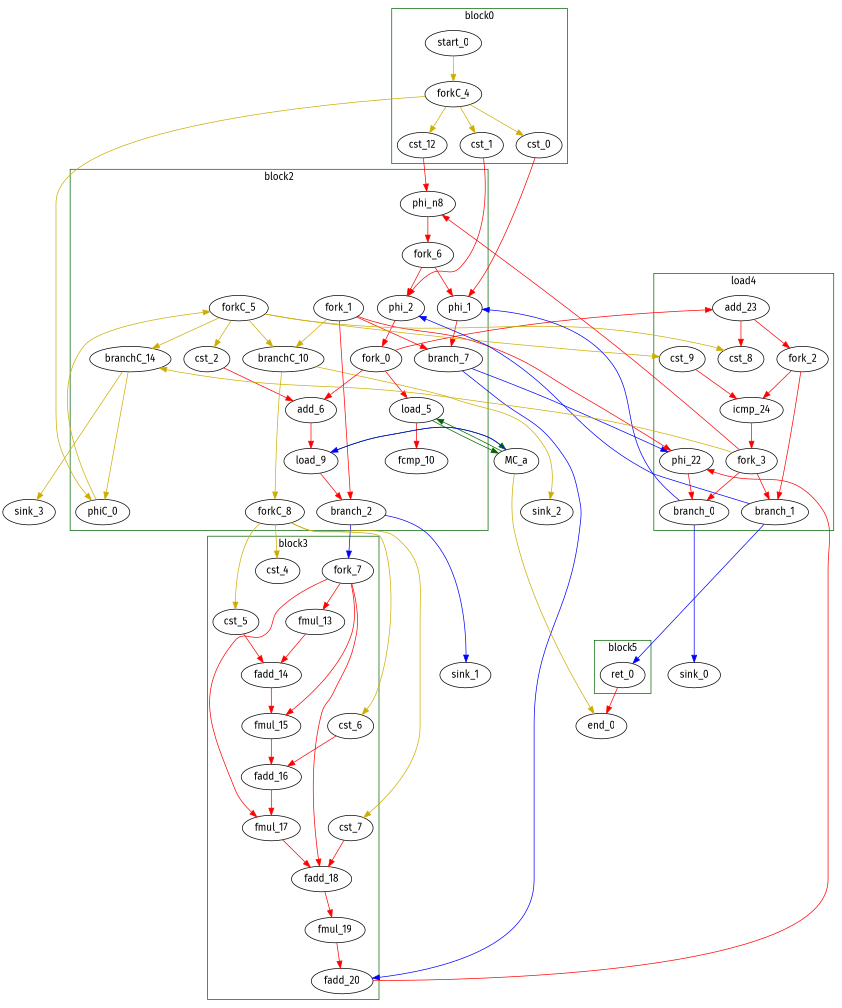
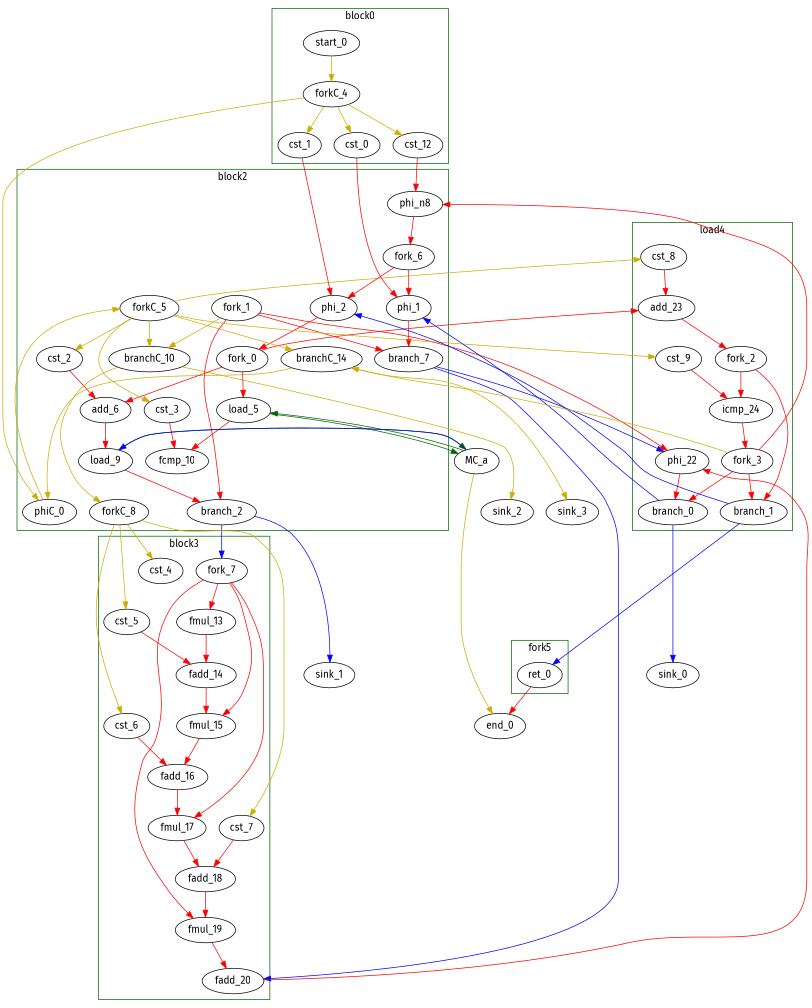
  digraph {
    fontname="Fira Sans"
    splines=spline
    node [bbID=2 fontname="Fira Sans" in="in1:0" out="out1:32" tagged=false tagger_id=-1 taggers_num=0 type=Operator]
    edge [color=red fontname="Fira Sans" from=out1 to=in1]
    phi_1 [delay=0.366 in="in1?:1 in2:32 in3:32 " type=Mux]
    phi_2 [delay=0.366 in="in1?:1 in2:32 in3:32 " type=Mux]
    load_5 [II=1 delay=0.000 in="in1:32 in2:32" latency=2 offset=0 op=mc_load_op out="out1:32 out2:32 " portId=0]
    cst_2 [type=Constant value="0x00000001"]
    add_6 [II=1 delay=1.693 in="in1:32 in2:32 " latency=0 op=add_op out="out1:32 "]
    load_9 [II=1 delay=0.000 in="in1:32 in2:32" latency=2 offset=0 op=mc_load_op out="out1:32 out2:32 " portId=1]
+   cst_3 [type=Constant value="0x00000000"]
    fcmp_10 [II=1 delay=0.966 in="in1:32 in2:32 " latency=2 op=fcmp_ult_op out="out1:1 "]
    phiC_0 [delay=0.166 in="in1?:1 in2:0 in3:0 " out="out1:0" type=Mux]
    phi_n8 [delay=0.366 in="in1:1 in2:1 " out="out1:1" type=Merge]
    branch_2 [in="in1:32 in2?:1" out="out1+:32 out2-:32" type=Branch]
    branch_7 [in="in1:32 in2?:1" out="out1+:32 out2-:32" type=Branch]
    branchC_10 [in="in1:0 in2?:1" out="out1+:0 out2-:0" type=Branch]
    branchC_14 [in="in1:0 in2?:1" out="out1+:0 out2-:0" type=Branch]
    fork_0 [in="in1:32" out="out1:32 out2:32 out3:32 " type=Fork]
    fork_1 [in="in1:1" out="out1:1 out2:1 out3:1 out4:1 " type=Fork]
    forkC_5 [out="out1:0 out2:0 out3:0 out4:0 out5:0 out6:0 " type=Fork]
    fork_6 [in="in1:1" out="out1:1 out2:1 out3:1 " type=Fork]
    forkC_8 [out="out1:0 out2:0 out3:0 out4:0 " taggers_num=1 type=Fork]
    cst_0 [bbID=1 type=Constant value="0x00000000"]
    cst_1 [bbID=1 type=Constant value="0x00000000"]
    start_0 [bbID=1 control=true out="out1:0" type=Entry]
    n23 [bbID=1 label=cst_12 out="out1:1" type=Constant value="0x00000000"]
    forkC_4 [bbID=1 out="out1:0 out2:0 out3:0 out4:0 " type=Fork]
    cst_4 [bbID=3 type=Constant value="0x3F23D70A"]
    fmul_13 [II=1 bbID=3 delay=0.966 in="in1:32 in2:32 " latency=6 op=fmul_op out="out1:32 "]
    cst_5 [bbID=3 type=Constant value="0x3F333333"]
    fadd_14 [II=1 bbID=3 delay=0.966 in="in1:32 in2:32 " latency=10 op=fadd_op out="out1:32 "]
    fmul_15 [II=1 bbID=3 delay=0.966 in="in1:32 in2:32 " latency=6 op=fmul_op out="out1:32 "]
    cst_6 [bbID=3 type=Constant value="0x3E570A3D"]
    fadd_16 [II=1 bbID=3 delay=0.966 in="in1:32 in2:32 " latency=10 op=fadd_op out="out1:32 "]
    fmul_17 [II=1 bbID=3 delay=0.966 in="in1:32 in2:32 " latency=6 op=fmul_op out="out1:32 "]
    cst_7 [bbID=3 type=Constant value="0x3EA8F5C3"]
    fadd_18 [II=1 bbID=3 delay=0.966 in="in1:32 in2:32 " latency=10 op=fadd_op out="out1:32 "]
    fmul_19 [II=1 bbID=3 delay=0.966 in="in1:32 in2:32 " latency=6 op=fmul_op out="out1:32 "]
    fadd_20 [II=1 bbID=3 delay=0.966 in="in1:32 in2:32 " latency=10 op=fadd_op out="out1:32 "]
    fork_7 [bbID=3 in="in1:32" out="out1:32 out2:32 out3:32 out4:32 out5:32 " type=Fork]
    phi_22 [bbID=4 delay=0.366 in="in1?:1 in2:32 in3:32 " type=Mux]
    cst_8 [bbID=4 type=Constant value="0x00000001"]
    add_23 [II=1 bbID=4 delay=1.693 in="in1:32 in2:32 " latency=0 op=add_op out="out1:32 "]
    cst_9 [bbID=4 type=Constant value="0x000003E7"]
    icmp_24 [II=1 bbID=4 delay=1.530 in="in1:32 in2:32 " latency=0 op=icmp_ult_op out="out1:1 "]
    branch_0 [bbID=4 in="in1:32 in2?:1" out="out1+:32 out2-:32" type=Branch]
    branch_1 [bbID=4 in="in1:32 in2?:1" out="out1+:32 out2-:32" type=Branch]
    fork_2 [bbID=4 in="in1:32" out="out1:32 out2:32 " type=Fork]
    fork_3 [bbID=4 in="in1:1" out="out1:1 out2:1 out3:1 out4:1 " type=Fork]
    ret_0 [II=1 bbID=5 delay=0.000 in="in1:32 " latency=0 op=ret_op out="out1:32 "]
    MC_a [bbID=0 bbcount=0 in="in1:32*l0a in2:32*l1a " ldcount=2 memory=a out="out1:32*l0d out2:32*l1d out3:0*e " stcount=0 type=MC tagged="" tagger_id="" taggers_num=""]
    sink_1 [bbID=0 in="in1:32" type=Sink out="" tagged="" tagger_id="" taggers_num=""]
    sink_2 [bbID=0 type=Sink out="" tagged="" tagger_id="" taggers_num=""]
    sink_3 [bbID=0 type=Sink out="" tagged="" tagger_id="" taggers_num=""]
    sink_0 [bbID=0 in="in1:32" type=Sink out="" tagged="" tagger_id="" taggers_num=""]
    end_0 [bbID=0 in="in1:0*e  in2:32 " type=Exit tagged="" tagger_id="" taggers_num=""]
    subgraph cluster_1 {
      color=darkgreen
      label=block2
      phi_1
      phi_2
      load_5
      cst_2
      add_6
      load_9
+     cst_3
      fcmp_10
      phiC_0
      phi_n8
      branch_2
      branch_7
      branchC_10
      branchC_14
      fork_0
      fork_1
      forkC_5
      fork_6
      forkC_8
    }
    subgraph cluster_2 {
      color=darkgreen
      label=block0
      cst_0
      cst_1
      start_0
      n23
      forkC_4
    }
    subgraph cluster_3 {
      color=darkgreen
      label=block3
      cst_4
      fmul_13
      cst_5
      fadd_14
      fmul_15
      cst_6
      fadd_16
      fmul_17
      cst_7
      fadd_18
      fmul_19
      fadd_20
      fork_7
    }
    subgraph cluster_4 {
      color=darkgreen
      label=load4
      phi_22
      cst_8
      add_23
      cst_9
      icmp_24
      branch_0
      branch_1
      fork_2
      fork_3
    }
    subgraph cluster_5 {
      color=darkgreen
-     label=block5
+     label=fork5
      ret_0
    }
    phi_1 -> branch_7
    phi_2 -> fork_0
    load_5 -> fcmp_10
    load_5 -> MC_a [color=darkgreen from=out2 mem_address=true]
    cst_2 -> add_6 [to=in2]
    add_6 -> load_9 [to=in2]
    load_9 -> branch_2
    load_9 -> MC_a [color=darkgreen from=out2 mem_address=true to=in2]
+   cst_3 -> fcmp_10 [to=in2]
    phiC_0 -> forkC_5 [color=gold3]
    phi_n8 -> fork_6
    branch_2 -> fork_7 [color=blue from=out2 minlen=3]
    branch_2 -> sink_1 [color=blue minlen=3]
    branch_7 -> fadd_20 [color=blue from=out2 minlen=3]
    branch_7 -> phi_22 [color=blue minlen=3 to=in3]
    branchC_10 -> forkC_8 [color=gold3 from=out2 minlen=3]
    branchC_10 -> sink_2 [color=gold3 minlen=3]
    branchC_14 -> phiC_0 [color=gold3 minlen=3 to=in3]
    branchC_14 -> sink_3 [color=gold3 from=out2 minlen=3]
    fork_0 -> load_5 [from=out3 to=in2]
    fork_0 -> add_6
    fork_0 -> add_23 [from=out2]
    fork_1 -> branch_2 [to=in2]
    fork_1 -> branch_7 [from=out2 to=in2]
    fork_1 -> branchC_10 [color=gold3 from=out3 to=in2]
    fork_1 -> phi_22 [from=out4]
    forkC_5 -> cst_2 [color=gold3]
+   forkC_5 -> cst_3 [color=gold3 from=out3]
    forkC_5 -> branchC_10 [color=gold3 from=out4]
    forkC_5 -> branchC_14 [color=gold3 from=out2]
    forkC_5 -> cst_8 [color=gold3 from=out5]
    forkC_5 -> cst_9 [color=gold3 from=out6]
    fork_6 -> phi_1
    fork_6 -> phi_2 [from=out2]
    forkC_8 -> cst_4 [color=gold3]
    forkC_8 -> cst_5 [color=gold3 from=out2]
    forkC_8 -> cst_6 [color=gold3 from=out3]
    forkC_8 -> cst_7 [color=gold3 from=out4]
    cst_0 -> phi_1 [to=in2]
    cst_1 -> phi_2 [to=in2]
    start_0 -> forkC_4 [color=gold3]
    n23 -> phi_n8
    forkC_4 -> phiC_0 [color=gold3 from=out3 to=in2]
    forkC_4 -> cst_0 [color=gold3]
    forkC_4 -> cst_1 [color=gold3 from=out2]
    forkC_4 -> n23 [color=gold3 from=out4]
    fmul_13 -> fadd_14
    cst_5 -> fadd_14 [to=in2]
    fadd_14 -> fmul_15
    fmul_15 -> fadd_16
    cst_6 -> fadd_16 [to=in2]
    fadd_16 -> fmul_17
    fmul_17 -> fadd_18
    cst_7 -> fadd_18 [to=in2]
    fadd_18 -> fmul_19
    fmul_19 -> fadd_20 [to=in2]
    fadd_20 -> phi_22 [to=in2]
    fork_7 -> fmul_13 [from=out2 to=in2]
    fork_7 -> fmul_15 [from=out3 to=in2]
    fork_7 -> fmul_17 [from=out4 to=in2]
-   fork_7 -> fadd_18 [from=out5 to=in2]
+   fork_7 -> fmul_19 [from=out5 to=in2]
    phi_22 -> branch_0
-   add_23 -> cst_8 [to=in2]
+   cst_8 -> add_23 [to=in2]
    add_23 -> fork_2
    cst_9 -> icmp_24 [to=in2]
    icmp_24 -> fork_3
    branch_0 -> phi_1 [color=blue minlen=3 to=in3]
    branch_0 -> sink_0 [color=blue from=out2 minlen=3]
    branch_1 -> phi_2 [color=blue minlen=3 to=in3]
    branch_1 -> ret_0 [color=blue from=out2 minlen=3]
    fork_2 -> icmp_24
    fork_2 -> branch_1 [from=out2]
    fork_3 -> phi_n8 [from=out2 to=in2]
    fork_3 -> branchC_14 [color=gold3 from=out4 to=in2]
    fork_3 -> branch_0 [to=in2]
    fork_3 -> branch_1 [from=out3 to=in2]
    ret_0 -> end_0 [to=in2]
    MC_a -> load_5 [color=darkgreen mem_address=false]
    MC_a -> load_9 [color=blue from=out2 mem_address=false]
    MC_a -> end_0 [color=gold3 from=out3]
  }
